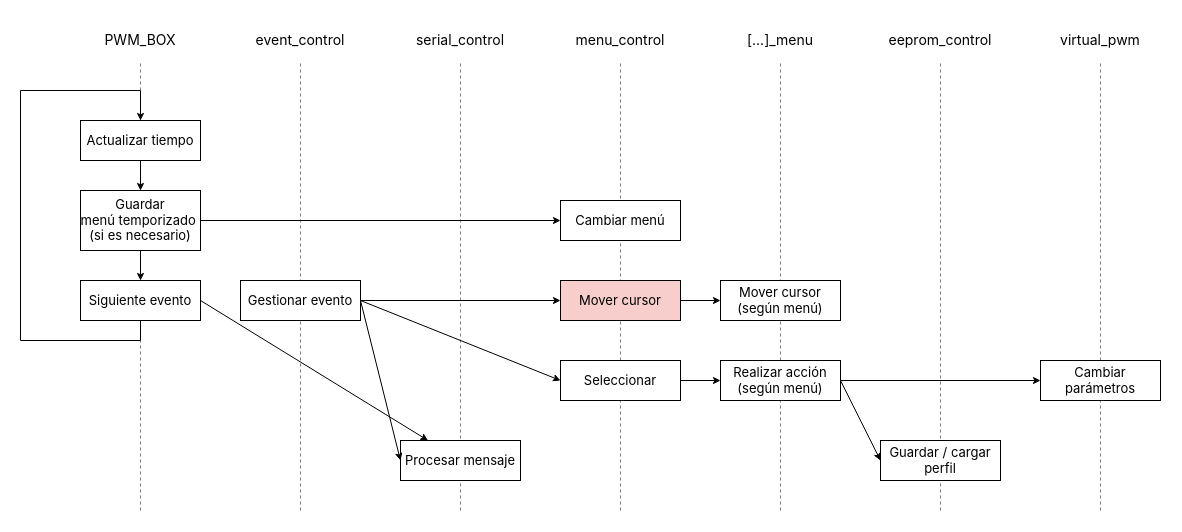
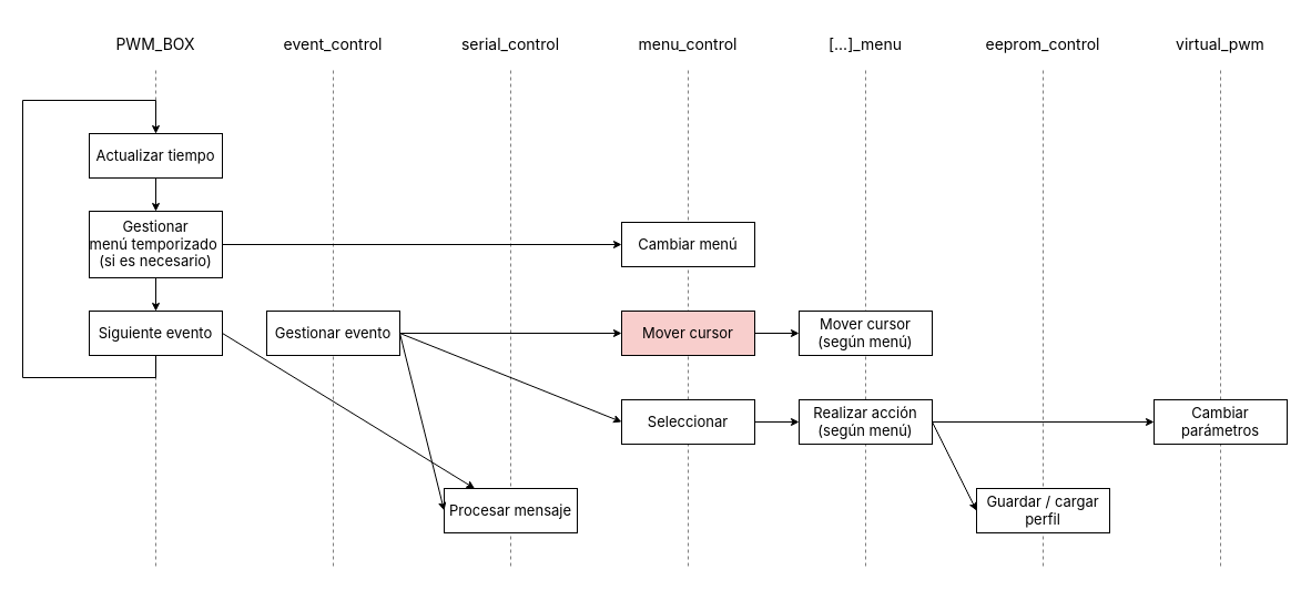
  <mxCell id="0" />
  <mxCell id="1" parent="0" />
  <mxCell id="2" value="" style="endArrow=none;html=1;rounded=0;strokeColor=default;align=center;verticalAlign=middle;fontFamily=Helvetica;fontSize=12;fontColor=default;labelBackgroundColor=none;startSize=5;endSize=5;entryX=0.5;entryY=1;entryDx=0;entryDy=0;opacity=50;dashed=1;" edge="1" parent="1" target="27"><mxGeometry width="50" height="50" relative="1" as="geometry"><mxPoint x="460" y="510" as="sourcePoint" /><mxPoint x="459.66" y="60" as="targetPoint" /></mxGeometry></mxCell>
  <mxCell id="3" value="" style="endArrow=none;html=1;rounded=0;strokeColor=default;align=center;verticalAlign=middle;fontFamily=Helvetica;fontSize=12;fontColor=default;labelBackgroundColor=none;startSize=5;endSize=5;entryX=0.5;entryY=1;entryDx=0;entryDy=0;opacity=50;dashed=1;" edge="1" parent="1" target="35"><mxGeometry width="50" height="50" relative="1" as="geometry"><mxPoint x="1100" y="510" as="sourcePoint" /><mxPoint x="1070" y="310" as="targetPoint" /></mxGeometry></mxCell>
  <mxCell id="4" value="" style="endArrow=none;html=1;rounded=0;strokeColor=default;align=center;verticalAlign=middle;fontFamily=Helvetica;fontSize=12;fontColor=default;labelBackgroundColor=none;startSize=5;endSize=5;entryX=0.5;entryY=1;entryDx=0;entryDy=0;opacity=50;dashed=1;" edge="1" parent="1" target="34"><mxGeometry width="50" height="50" relative="1" as="geometry"><mxPoint x="940" y="510" as="sourcePoint" /><mxPoint x="939.58" y="240" as="targetPoint" /></mxGeometry></mxCell>
  <mxCell id="5" value="" style="endArrow=none;html=1;rounded=0;strokeColor=default;align=center;verticalAlign=middle;fontFamily=Helvetica;fontSize=12;fontColor=default;labelBackgroundColor=none;startSize=5;endSize=5;entryX=0.5;entryY=1;entryDx=0;entryDy=0;opacity=50;dashed=1;" edge="1" parent="1" target="29"><mxGeometry width="50" height="50" relative="1" as="geometry"><mxPoint x="780" y="510" as="sourcePoint" /><mxPoint x="790.34" y="70" as="targetPoint" /></mxGeometry></mxCell>
  <mxCell id="6" value="" style="endArrow=none;html=1;rounded=0;strokeColor=default;align=center;verticalAlign=middle;fontFamily=Helvetica;fontSize=12;fontColor=default;labelBackgroundColor=none;startSize=5;endSize=5;entryX=0.5;entryY=1;entryDx=0;entryDy=0;opacity=50;dashed=1;" edge="1" parent="1" target="26"><mxGeometry width="50" height="50" relative="1" as="geometry"><mxPoint x="620" y="510" as="sourcePoint" /><mxPoint x="620" y="60" as="targetPoint" /></mxGeometry></mxCell>
  <mxCell id="7" value="" style="endArrow=none;html=1;rounded=0;strokeColor=default;align=center;verticalAlign=middle;fontFamily=Helvetica;fontSize=12;fontColor=default;labelBackgroundColor=none;startSize=5;endSize=5;entryX=0.5;entryY=1;entryDx=0;entryDy=0;opacity=50;dashed=1;" edge="1" parent="1" target="25"><mxGeometry width="50" height="50" relative="1" as="geometry"><mxPoint x="300" y="510" as="sourcePoint" /><mxPoint x="299.66" y="68.8" as="targetPoint" /></mxGeometry></mxCell>
  <mxCell id="8" value="" style="endArrow=none;html=1;rounded=0;strokeColor=default;align=center;verticalAlign=middle;fontFamily=Helvetica;fontSize=12;fontColor=default;labelBackgroundColor=none;startSize=5;endSize=5;entryX=0.5;entryY=1;entryDx=0;entryDy=0;opacity=50;dashed=1;" edge="1" parent="1" target="24"><mxGeometry width="50" height="50" relative="1" as="geometry"><mxPoint x="140" y="510" as="sourcePoint" /><mxPoint x="220" y="80" as="targetPoint" /></mxGeometry></mxCell>
  <mxCell id="9" value="&lt;font face=&quot;Inter&quot; data-font-src=&quot;https://fonts.googleapis.com/css?family=Inter&quot;&gt;Actualizar tiempo&lt;/font&gt;" style="rounded=0;whiteSpace=wrap;html=1;fontSize=13;" vertex="1" parent="1"><mxGeometry x="80" y="120" width="120" height="40" as="geometry" /></mxCell>
  <mxCell id="10" style="edgeStyle=none;shape=connector;rounded=0;orthogonalLoop=1;jettySize=auto;html=1;entryX=0;entryY=0.5;entryDx=0;entryDy=0;strokeColor=default;align=center;verticalAlign=middle;fontFamily=Helvetica;fontSize=12;fontColor=default;labelBackgroundColor=none;startSize=5;endArrow=classic;endSize=5;exitX=1;exitY=0.5;exitDx=0;exitDy=0;" edge="1" parent="1" source="11" target="37"><mxGeometry relative="1" as="geometry" /></mxCell>
- <mxCell id="11" value="&lt;div&gt;&lt;font face=&quot;Inter&quot;&gt;Guardar menú&amp;nbsp;temporizado&amp;nbsp;&lt;/font&gt;&lt;/div&gt;&lt;div&gt;&lt;font face=&quot;Inter&quot;&gt;(si es necesario)&lt;/font&gt;&lt;/div&gt;" style="rounded=0;whiteSpace=wrap;html=1;fontSize=13;" vertex="1" parent="1"><mxGeometry x="80" y="190" width="120" height="60" as="geometry" /></mxCell>
+ <mxCell id="11" value="&lt;div&gt;&lt;font face=&quot;Inter&quot;&gt;Gestionar menú&amp;nbsp;temporizado&amp;nbsp;&lt;/font&gt;&lt;/div&gt;&lt;div&gt;&lt;font face=&quot;Inter&quot;&gt;(si es necesario)&lt;/font&gt;&lt;/div&gt;" style="rounded=0;whiteSpace=wrap;html=1;fontSize=13;" vertex="1" parent="1"><mxGeometry x="80" y="190" width="120" height="60" as="geometry" /></mxCell>
  <mxCell id="12" value="&lt;font face=&quot;Inter&quot;&gt;Siguiente evento&lt;/font&gt;" style="rounded=0;whiteSpace=wrap;html=1;fontSize=13;" vertex="1" parent="1"><mxGeometry x="80" y="280" width="120" height="40" as="geometry" /></mxCell>
  <mxCell id="13" value="" style="endArrow=classic;html=1;rounded=0;fontFamily=Helvetica;fontSize=12;fontColor=default;exitX=0.5;exitY=1;exitDx=0;exitDy=0;endFill=1;endSize=5;entryX=0.5;entryY=0;entryDx=0;entryDy=0;" edge="1" parent="1" source="12" target="9"><mxGeometry width="50" height="50" relative="1" as="geometry"><mxPoint x="140" y="360" as="sourcePoint" /><mxPoint x="140" y="330" as="targetPoint" /><Array as="points"><mxPoint x="140" y="320" /><mxPoint x="140" y="340" /><mxPoint x="20" y="340" /><mxPoint x="20" y="90" /><mxPoint x="140" y="90" /></Array></mxGeometry></mxCell>
  <mxCell id="14" value="" style="endArrow=classic;html=1;rounded=0;strokeColor=default;align=center;verticalAlign=middle;fontFamily=Helvetica;fontSize=12;fontColor=default;labelBackgroundColor=default;endSize=5;startSize=5;exitX=0.5;exitY=1;exitDx=0;exitDy=0;entryX=0.5;entryY=0;entryDx=0;entryDy=0;" edge="1" parent="1" source="9" target="11"><mxGeometry width="50" height="50" relative="1" as="geometry"><mxPoint x="280" y="170" as="sourcePoint" /><mxPoint x="330" y="120" as="targetPoint" /></mxGeometry></mxCell>
  <mxCell id="15" value="" style="endArrow=classic;html=1;rounded=0;strokeColor=default;align=center;verticalAlign=middle;fontFamily=Helvetica;fontSize=12;fontColor=default;labelBackgroundColor=default;endSize=5;startSize=5;exitX=0.5;exitY=1;exitDx=0;exitDy=0;entryX=0.5;entryY=0;entryDx=0;entryDy=0;" edge="1" parent="1" source="11" target="12"><mxGeometry width="50" height="50" relative="1" as="geometry"><mxPoint x="180" y="180" as="sourcePoint" /><mxPoint x="180" y="210" as="targetPoint" /></mxGeometry></mxCell>
  <mxCell id="16" value="" style="endArrow=classic;html=1;rounded=0;strokeColor=default;align=center;verticalAlign=middle;fontFamily=Helvetica;fontSize=12;fontColor=default;labelBackgroundColor=default;startSize=5;endSize=5;exitX=1;exitY=0.5;exitDx=0;exitDy=0;" edge="1" parent="1" source="12" target="28"><mxGeometry width="50" height="50" relative="1" as="geometry"><mxPoint x="330" y="300" as="sourcePoint" /><mxPoint x="300" y="300" as="targetPoint" /></mxGeometry></mxCell>
  <mxCell id="17" style="edgeStyle=none;shape=connector;rounded=0;orthogonalLoop=1;jettySize=auto;html=1;entryX=0;entryY=0.5;entryDx=0;entryDy=0;strokeColor=default;align=center;verticalAlign=middle;fontFamily=Helvetica;fontSize=13;fontColor=default;labelBackgroundColor=default;startSize=5;endArrow=classic;endSize=5;exitX=1;exitY=0.5;exitDx=0;exitDy=0;" edge="1" parent="1" source="19" target="21"><mxGeometry relative="1" as="geometry" /></mxCell>
  <mxCell id="18" style="edgeStyle=none;shape=connector;rounded=0;orthogonalLoop=1;jettySize=auto;html=1;entryX=0;entryY=0.5;entryDx=0;entryDy=0;strokeColor=default;align=center;verticalAlign=middle;fontFamily=Helvetica;fontSize=13;fontColor=default;labelBackgroundColor=default;startSize=5;endArrow=classic;endSize=5;exitX=1;exitY=0.5;exitDx=0;exitDy=0;" edge="1" parent="1" source="19" target="23"><mxGeometry relative="1" as="geometry"><mxPoint x="423" y="376" as="sourcePoint" /></mxGeometry></mxCell>
  <mxCell id="19" value="&lt;font face=&quot;Inter&quot;&gt;Gestionar evento&lt;/font&gt;" style="rounded=0;whiteSpace=wrap;html=1;fontSize=13;" vertex="1" parent="1"><mxGeometry x="240" y="280" width="120" height="40" as="geometry" /></mxCell>
  <mxCell id="20" style="edgeStyle=none;shape=connector;rounded=0;orthogonalLoop=1;jettySize=auto;html=1;entryX=0;entryY=0.5;entryDx=0;entryDy=0;strokeColor=default;align=center;verticalAlign=middle;fontFamily=Helvetica;fontSize=12;fontColor=default;labelBackgroundColor=none;startSize=5;endArrow=classic;endSize=5;exitX=1;exitY=0.5;exitDx=0;exitDy=0;" edge="1" parent="1" source="21" target="30"><mxGeometry relative="1" as="geometry" /></mxCell>
  <mxCell id="21" value="&lt;font face=&quot;Inter&quot;&gt;Mover cursor&lt;/font&gt;" style="rounded=0;whiteSpace=wrap;html=1;fontSize=13;fillColor=#f8cecc;" vertex="1" parent="1"><mxGeometry x="560" y="280" width="120" height="40" as="geometry" /></mxCell>
  <mxCell id="22" style="edgeStyle=none;shape=connector;rounded=0;orthogonalLoop=1;jettySize=auto;html=1;entryX=0;entryY=0.5;entryDx=0;entryDy=0;strokeColor=default;align=center;verticalAlign=middle;fontFamily=Helvetica;fontSize=12;fontColor=default;labelBackgroundColor=none;startSize=5;endArrow=classic;endSize=5;exitX=1;exitY=0.5;exitDx=0;exitDy=0;" edge="1" parent="1" source="23" target="33"><mxGeometry relative="1" as="geometry"><mxPoint x="590" y="300" as="sourcePoint" /></mxGeometry></mxCell>
  <mxCell id="23" value="&lt;font face=&quot;Inter&quot;&gt;Seleccionar&lt;/font&gt;" style="rounded=0;whiteSpace=wrap;html=1;fontSize=13;" vertex="1" parent="1"><mxGeometry x="560" y="360" width="120" height="40" as="geometry" /></mxCell>
  <mxCell id="24" value="&lt;font face=&quot;Inter&quot;&gt;PWM_BOX&lt;/font&gt;" style="text;html=1;align=center;verticalAlign=middle;whiteSpace=wrap;rounded=0;fontFamily=Helvetica;fontSize=14;fontColor=default;labelBackgroundColor=none;" vertex="1" parent="1"><mxGeometry x="80" y="20" width="120" height="40" as="geometry" /></mxCell>
  <mxCell id="25" value="&lt;font face=&quot;Inter&quot;&gt;event_control&lt;/font&gt;" style="text;html=1;align=center;verticalAlign=middle;whiteSpace=wrap;rounded=0;fontFamily=Helvetica;fontSize=14;fontColor=default;labelBackgroundColor=none;" vertex="1" parent="1"><mxGeometry x="240" y="20" width="120" height="40" as="geometry" /></mxCell>
  <mxCell id="26" value="&lt;font face=&quot;Inter&quot;&gt;menu_control&lt;/font&gt;" style="text;html=1;align=center;verticalAlign=middle;whiteSpace=wrap;rounded=0;fontFamily=Helvetica;fontSize=14;fontColor=default;labelBackgroundColor=none;" vertex="1" parent="1"><mxGeometry x="560" y="20" width="120" height="40" as="geometry" /></mxCell>
  <mxCell id="27" value="&lt;font face=&quot;Inter&quot;&gt;serial_control&lt;/font&gt;" style="text;html=1;align=center;verticalAlign=middle;whiteSpace=wrap;rounded=0;fontFamily=Helvetica;fontSize=14;fontColor=default;labelBackgroundColor=none;" vertex="1" parent="1"><mxGeometry x="400" y="20" width="120" height="40" as="geometry" /></mxCell>
  <mxCell id="28" value="&lt;font face=&quot;Inter&quot;&gt;Procesar mensaje&lt;/font&gt;" style="rounded=0;whiteSpace=wrap;html=1;fontSize=13;" vertex="1" parent="1"><mxGeometry x="400" y="440" width="120" height="40" as="geometry" /></mxCell>
  <mxCell id="29" value="&lt;font face=&quot;Inter&quot;&gt;[...]_menu&lt;/font&gt;" style="text;html=1;align=center;verticalAlign=middle;whiteSpace=wrap;rounded=0;fontFamily=Helvetica;fontSize=14;fontColor=default;labelBackgroundColor=none;" vertex="1" parent="1"><mxGeometry x="720" y="20" width="120" height="40" as="geometry" /></mxCell>
  <mxCell id="30" value="&lt;div&gt;&lt;font face=&quot;Inter&quot;&gt;Mover cursor&lt;/font&gt;&lt;/div&gt;&lt;div&gt;&lt;font face=&quot;Inter&quot;&gt;(según menú)&lt;/font&gt;&lt;/div&gt;" style="rounded=0;whiteSpace=wrap;html=1;fontSize=13;" vertex="1" parent="1"><mxGeometry x="720" y="280" width="120" height="40" as="geometry" /></mxCell>
  <mxCell id="31" style="edgeStyle=none;shape=connector;rounded=0;orthogonalLoop=1;jettySize=auto;html=1;entryX=0;entryY=0.5;entryDx=0;entryDy=0;strokeColor=default;align=center;verticalAlign=middle;fontFamily=Helvetica;fontSize=12;fontColor=default;labelBackgroundColor=none;startSize=5;endArrow=classic;endSize=5;exitX=1;exitY=0.5;exitDx=0;exitDy=0;" edge="1" parent="1" source="33" target="38"><mxGeometry relative="1" as="geometry" /></mxCell>
  <mxCell id="32" style="edgeStyle=none;shape=connector;rounded=0;orthogonalLoop=1;jettySize=auto;html=1;entryX=0;entryY=0.5;entryDx=0;entryDy=0;strokeColor=default;align=center;verticalAlign=middle;fontFamily=Helvetica;fontSize=12;fontColor=default;labelBackgroundColor=none;startSize=5;endArrow=classic;endSize=5;exitX=1;exitY=0.5;exitDx=0;exitDy=0;" edge="1" parent="1" source="33" target="36"><mxGeometry relative="1" as="geometry" /></mxCell>
  <mxCell id="33" value="&lt;font face=&quot;Inter&quot;&gt;Realizar acción (según menú)&lt;/font&gt;" style="rounded=0;whiteSpace=wrap;html=1;fontSize=13;" vertex="1" parent="1"><mxGeometry x="720" y="360" width="120" height="40" as="geometry" /></mxCell>
  <mxCell id="34" value="&lt;font face=&quot;Inter&quot;&gt;eeprom_control&lt;/font&gt;" style="text;html=1;align=center;verticalAlign=middle;whiteSpace=wrap;rounded=0;fontFamily=Helvetica;fontSize=14;fontColor=default;labelBackgroundColor=none;" vertex="1" parent="1"><mxGeometry x="880" y="20" width="120" height="40" as="geometry" /></mxCell>
  <mxCell id="35" value="&lt;font face=&quot;Inter&quot;&gt;virtual_pwm&lt;/font&gt;" style="text;html=1;align=center;verticalAlign=middle;whiteSpace=wrap;rounded=0;fontFamily=Helvetica;fontSize=14;fontColor=default;labelBackgroundColor=none;" vertex="1" parent="1"><mxGeometry x="1040" y="20" width="120" height="40" as="geometry" /></mxCell>
  <mxCell id="36" value="&lt;font face=&quot;Inter&quot;&gt;Cambiar parámetros&lt;/font&gt;" style="rounded=0;whiteSpace=wrap;html=1;fontSize=13;" vertex="1" parent="1"><mxGeometry x="1040" y="360" width="120" height="40" as="geometry" /></mxCell>
  <mxCell id="37" value="&lt;font face=&quot;Inter&quot;&gt;Cambiar menú&lt;/font&gt;" style="rounded=0;whiteSpace=wrap;html=1;fontSize=13;" vertex="1" parent="1"><mxGeometry x="560" y="200" width="120" height="40" as="geometry" /></mxCell>
  <mxCell id="38" value="&lt;font face=&quot;Inter&quot;&gt;Guardar / cargar perfil&lt;/font&gt;" style="rounded=0;whiteSpace=wrap;html=1;fontSize=13;" vertex="1" parent="1"><mxGeometry x="880" y="440" width="120" height="40" as="geometry" /></mxCell>
  <mxCell id="39" style="edgeStyle=none;shape=connector;rounded=0;orthogonalLoop=1;jettySize=auto;html=1;entryX=1;entryY=0.5;entryDx=0;entryDy=0;strokeColor=default;align=center;verticalAlign=middle;fontFamily=Helvetica;fontSize=12;fontColor=default;labelBackgroundColor=none;startSize=5;endArrow=classic;endSize=5;" edge="1" parent="1" source="11" target="11"><mxGeometry relative="1" as="geometry" /></mxCell>
  <mxCell id="40" style="edgeStyle=none;shape=connector;rounded=0;orthogonalLoop=1;jettySize=auto;html=1;entryX=0;entryY=0.5;entryDx=0;entryDy=0;strokeColor=default;align=center;verticalAlign=middle;fontFamily=Helvetica;fontSize=12;fontColor=default;labelBackgroundColor=none;startSize=5;endArrow=classic;endSize=5;exitX=1;exitY=0.5;exitDx=0;exitDy=0;" edge="1" parent="1" source="19" target="28"><mxGeometry relative="1" as="geometry" /></mxCell>
